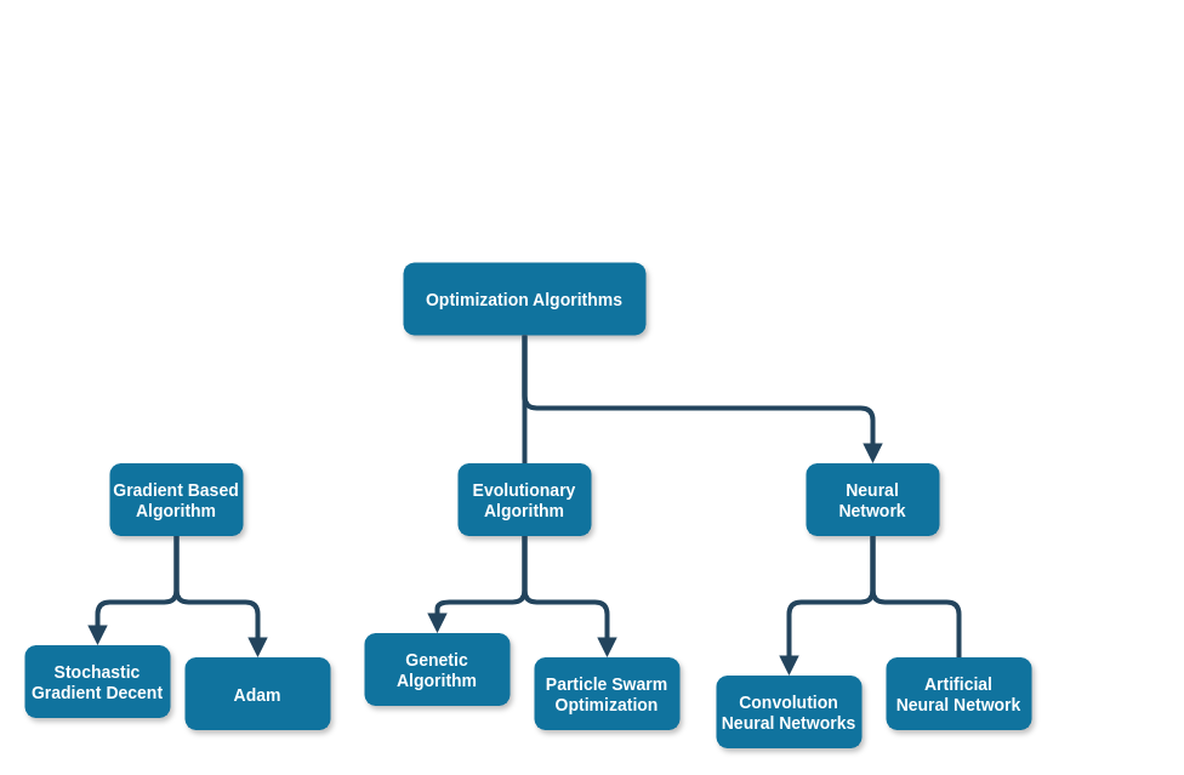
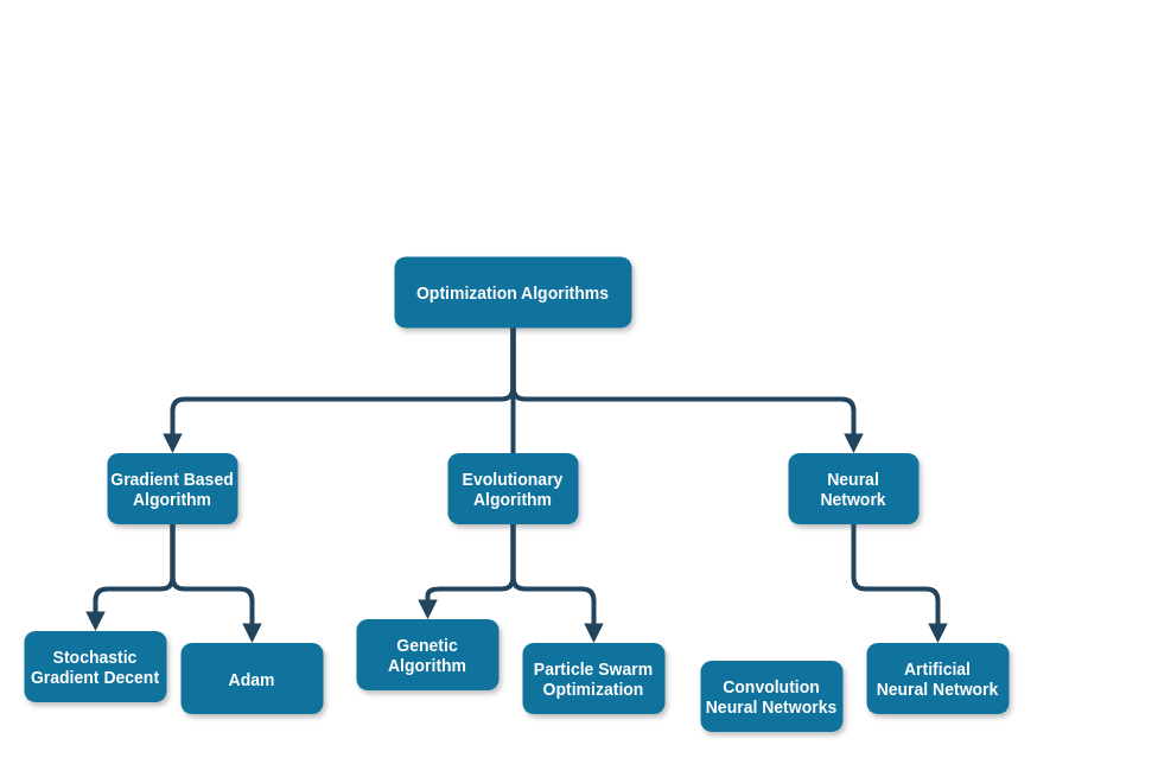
  <mxCell id="0" />
  <mxCell id="1" parent="0" />
  <mxCell id="2" value="Optimization Algorithms" style="rounded=1;fillColor=#10739E;strokeColor=none;shadow=1;gradientColor=none;fontStyle=1;fontColor=#FFFFFF;fontSize=14;" parent="1" vertex="1"><mxGeometry x="332" width="200" height="60" as="geometry" y="216" /></mxCell>
  <mxCell id="3" value="Gradient Based&#10;Algorithm" style="rounded=1;fillColor=#10739E;strokeColor=none;shadow=1;gradientColor=none;fontStyle=1;fontColor=#FFFFFF;fontSize=14;" parent="1" vertex="1"><mxGeometry x="90" y="381.5" width="110" height="60" as="geometry" /></mxCell>
  <mxCell id="4" value="Neural&#10;Network" style="rounded=1;fillColor=#10739E;strokeColor=none;shadow=1;gradientColor=none;fontStyle=1;fontColor=#FFFFFF;fontSize=14;" parent="1" vertex="1"><mxGeometry x="664" y="381.5" width="110" height="60" as="geometry" /></mxCell>
  <mxCell id="5" value="Stochastic&#10;Gradient Decent" style="rounded=1;fillColor=#10739E;strokeColor=none;shadow=1;gradientColor=none;fontStyle=1;fontColor=#FFFFFF;fontSize=14;" parent="1" vertex="1"><mxGeometry x="20" y="531.5" width="120" height="60" as="geometry" /></mxCell>
  <mxCell id="6" value="Adam" style="rounded=1;fillColor=#10739E;strokeColor=none;shadow=1;gradientColor=none;fontStyle=1;fontColor=#FFFFFF;fontSize=14;" parent="1" vertex="1"><mxGeometry x="152" y="541.5" width="120" height="60" as="geometry" /></mxCell>
  <mxCell id="7" value="Genetic&#10;Algorithm" style="rounded=1;fillColor=#10739E;strokeColor=none;shadow=1;gradientColor=none;fontStyle=1;fontColor=#FFFFFF;fontSize=14;" parent="1" vertex="1"><mxGeometry x="300" y="521.5" width="120" height="60" as="geometry" /></mxCell>
  <mxCell id="8" value="Particle Swarm&#10;Optimization" style="rounded=1;fillColor=#10739E;strokeColor=none;shadow=1;gradientColor=none;fontStyle=1;fontColor=#FFFFFF;fontSize=14;" parent="1" vertex="1"><mxGeometry x="440" y="541.5" width="120" height="60" as="geometry" /></mxCell>
  <mxCell id="9" value="Convolution&#10;Neural Networks" style="rounded=1;fillColor=#10739E;strokeColor=none;shadow=1;gradientColor=none;fontStyle=1;fontColor=#FFFFFF;fontSize=14;" parent="1" vertex="1"><mxGeometry x="590" y="556.5" width="120" height="60" as="geometry" /></mxCell>
+ <mxCell id="10" value="" style="edgeStyle=elbowEdgeStyle;elbow=vertical;strokeWidth=4;endArrow=block;endFill=1;fontStyle=1;strokeColor=#23445D;exitX=0.5;exitY=1;exitDx=0;exitDy=0;labelBackgroundColor=default;fontColor=default;" parent="1" source="2" target="3" edge="1"><mxGeometry x="-338" y="-244.5" width="100" height="100" as="geometry"><mxPoint x="432" y="211.5" as="sourcePoint" /><mxPoint x="-218" y="-28.5" as="targetPoint" /><Array as="points"><mxPoint x="290" y="336" /><mxPoint x="180" y="246" /></Array></mxGeometry></mxCell>
  <mxCell id="11" value="" style="edgeStyle=elbowEdgeStyle;elbow=vertical;strokeWidth=4;endArrow=block;endFill=1;fontStyle=1;strokeColor=#23445D;exitX=0.5;exitY=1;exitDx=0;exitDy=0;labelBackgroundColor=default;fontColor=default;" parent="1" source="2" target="4" edge="1"><mxGeometry x="-338" y="-244.5" width="100" height="100" as="geometry"><mxPoint x="432" y="211.5" as="sourcePoint" /><mxPoint x="-218" y="-28.5" as="targetPoint" /><Array as="points"><mxPoint x="580" y="336" /></Array></mxGeometry></mxCell>
  <mxCell id="12" value="" style="edgeStyle=elbowEdgeStyle;elbow=vertical;strokeWidth=4;endArrow=block;endFill=1;fontStyle=1;strokeColor=#23445D;exitX=0.5;exitY=1;exitDx=0;exitDy=0;entryX=0.5;entryY=0;entryDx=0;entryDy=0;" parent="1" source="3" target="5" edge="1"><mxGeometry x="-208" y="-124.5" width="100" height="100" as="geometry"><mxPoint x="562" y="331.5" as="sourcePoint" /><mxPoint x="110" y="656" as="targetPoint" /><Array as="points"><mxPoint x="160" y="496" /><mxPoint x="170" y="496" /><mxPoint x="210" y="496" /></Array></mxGeometry></mxCell>
- <mxCell id="13" value="" style="edgeStyle=elbowEdgeStyle;elbow=vertical;strokeWidth=4;endArrow=block;endFill=1;fontStyle=1;strokeColor=#23445D;startArrow=none;exitX=0.5;exitY=1;exitDx=0;exitDy=0;entryX=0.5;entryY=0;entryDx=0;entryDy=0;" parent="1" source="4" target="9" edge="1"><mxGeometry x="-484" y="-244.5" width="100" height="100" as="geometry"><mxPoint x="286" y="211.5" as="sourcePoint" /><mxPoint x="706" y="426" as="targetPoint" /><Array as="points"><mxPoint x="670" y="496" /><mxPoint x="714" y="466" /></Array></mxGeometry></mxCell>
  <mxCell id="14" value="" style="edgeStyle=elbowEdgeStyle;elbow=vertical;strokeWidth=4;endArrow=block;endFill=1;fontStyle=1;strokeColor=#23445D;exitX=0.5;exitY=1;exitDx=0;exitDy=0;entryX=0.5;entryY=0;entryDx=0;entryDy=0;" parent="1" source="3" target="6" edge="1"><mxGeometry x="-208" y="-124.5" width="100" height="100" as="geometry"><mxPoint x="562" y="331.5" as="sourcePoint" /><mxPoint x="-88" y="91.5" as="targetPoint" /><Array as="points"><mxPoint x="240" y="496" /><mxPoint x="442" y="481.5" /></Array></mxGeometry></mxCell>
  <mxCell id="15" value="" style="edgeStyle=elbowEdgeStyle;elbow=vertical;strokeWidth=4;endArrow=block;endFill=1;fontStyle=1;strokeColor=#23445D;exitX=0.5;exitY=1;exitDx=0;exitDy=0;entryX=0.5;entryY=0;entryDx=0;entryDy=0;" parent="1" source="16" target="7" edge="1"><mxGeometry x="-338" y="-244.5" width="100" height="100" as="geometry"><mxPoint x="432" y="76" as="sourcePoint" /><mxPoint x="-218" y="-28.5" as="targetPoint" /><Array as="points"><mxPoint x="390" y="496" /><mxPoint x="360" y="406" /></Array></mxGeometry></mxCell>
  <mxCell id="16" value="Evolutionary&#10;Algorithm" style="rounded=1;fillColor=#10739E;strokeColor=none;shadow=1;gradientColor=none;fontStyle=1;fontColor=#FFFFFF;fontSize=14;" parent="1" vertex="1"><mxGeometry x="377" y="381.5" width="110" height="60" as="geometry" /></mxCell>
  <mxCell id="17" value="" style="edgeStyle=elbowEdgeStyle;elbow=vertical;strokeWidth=4;endArrow=none;endFill=1;fontStyle=1;strokeColor=#23445D;exitX=0.5;exitY=1;exitDx=0;exitDy=0;" parent="1" source="2" target="16" edge="1"><mxGeometry x="-338" y="-244.5" width="100" height="100" as="geometry"><mxPoint x="432" y="211.5" as="sourcePoint" /><mxPoint x="852" y="421.5" as="targetPoint" /><Array as="points" /></mxGeometry></mxCell>
- <mxCell id="18" value="" style="edgeStyle=elbowEdgeStyle;elbow=vertical;strokeWidth=4;endArrow=none;endFill=1;fontStyle=1;strokeColor=#23445D;exitX=0.5;exitY=1;exitDx=0;exitDy=0;entryX=0.5;entryY=0;entryDx=0;entryDy=0;" parent="1" source="4" target="20" edge="1"><mxGeometry x="-69" y="-630" width="100" height="100" as="geometry"><mxPoint x="701" y="56" as="sourcePoint" /><mxPoint x="964" y="541.5" as="targetPoint" /><Array as="points"><mxPoint x="770" y="496" /><mxPoint x="954" y="496" /><mxPoint x="794" y="486" /><mxPoint x="629" y="20.5" /></Array></mxGeometry></mxCell>
+ <mxCell id="18" value="" style="edgeStyle=elbowEdgeStyle;elbow=vertical;strokeWidth=4;endArrow=block;endFill=1;fontStyle=1;strokeColor=#23445D;exitX=0.5;exitY=1;exitDx=0;exitDy=0;entryX=0.5;entryY=0;entryDx=0;entryDy=0;" parent="1" source="4" target="20" edge="1"><mxGeometry x="-69" y="-630" width="100" height="100" as="geometry"><mxPoint x="701" y="56" as="sourcePoint" /><mxPoint x="964" y="541.5" as="targetPoint" /><Array as="points"><mxPoint x="770" y="496" /><mxPoint x="954" y="496" /><mxPoint x="794" y="486" /><mxPoint x="629" y="20.5" /></Array></mxGeometry></mxCell>
  <mxCell id="19" value="" style="edgeStyle=elbowEdgeStyle;elbow=vertical;strokeWidth=4;endArrow=block;endFill=1;fontStyle=1;strokeColor=#23445D;exitX=0.5;exitY=1;exitDx=0;exitDy=0;entryX=0.5;entryY=0;entryDx=0;entryDy=0;" parent="1" source="16" target="8" edge="1"><mxGeometry x="-163" y="-224.5" width="100" height="100" as="geometry"><mxPoint x="607" y="461.5" as="sourcePoint" /><mxPoint x="460" y="561.5" as="targetPoint" /><Array as="points"><mxPoint x="470" y="496" /><mxPoint x="490" y="476" /><mxPoint x="470" y="496" /><mxPoint x="535" y="426" /></Array></mxGeometry></mxCell>
  <mxCell id="20" value="Artificial&#10;Neural Network" style="rounded=1;fillColor=#10739E;strokeColor=none;shadow=1;gradientColor=none;fontStyle=1;fontColor=#FFFFFF;fontSize=14;" parent="1" vertex="1"><mxGeometry x="730" y="541.5" width="120" height="60" as="geometry" /></mxCell>
